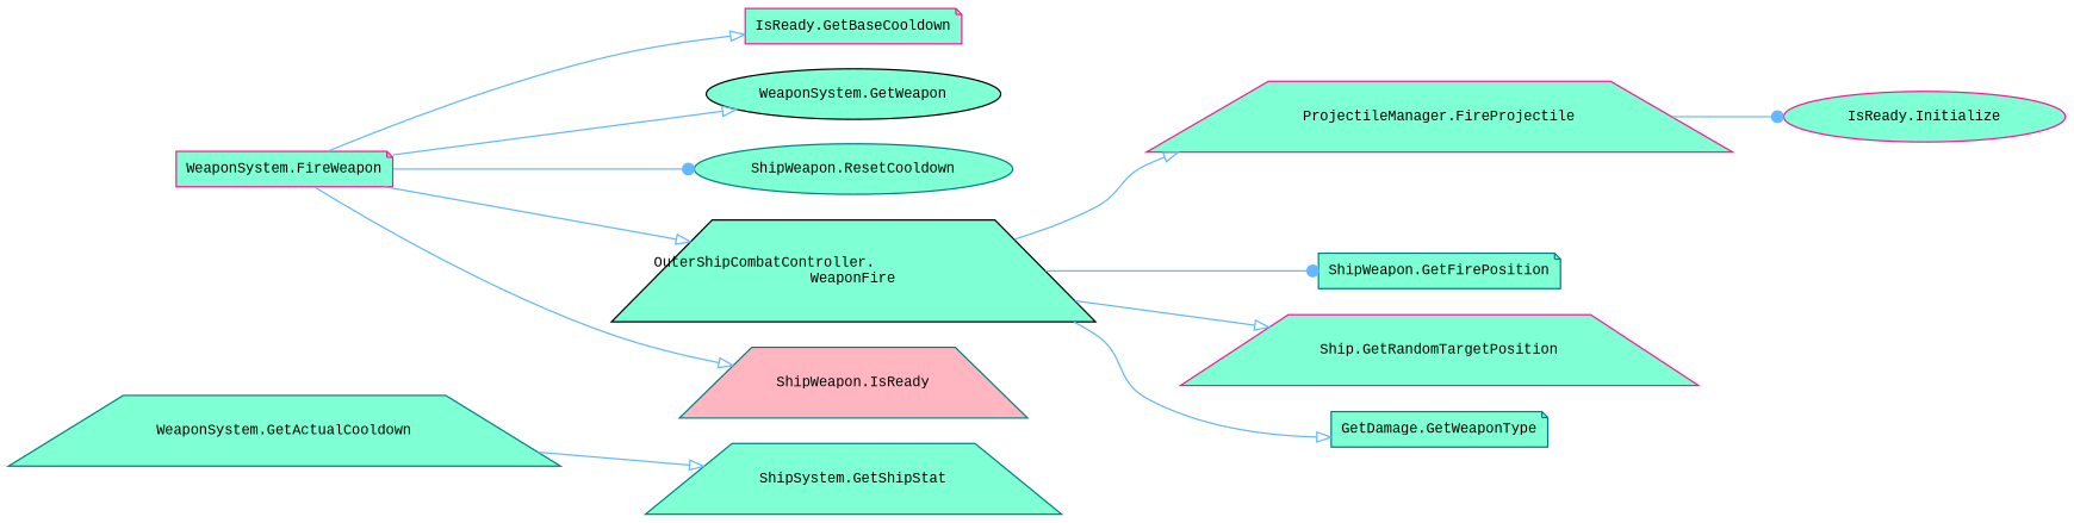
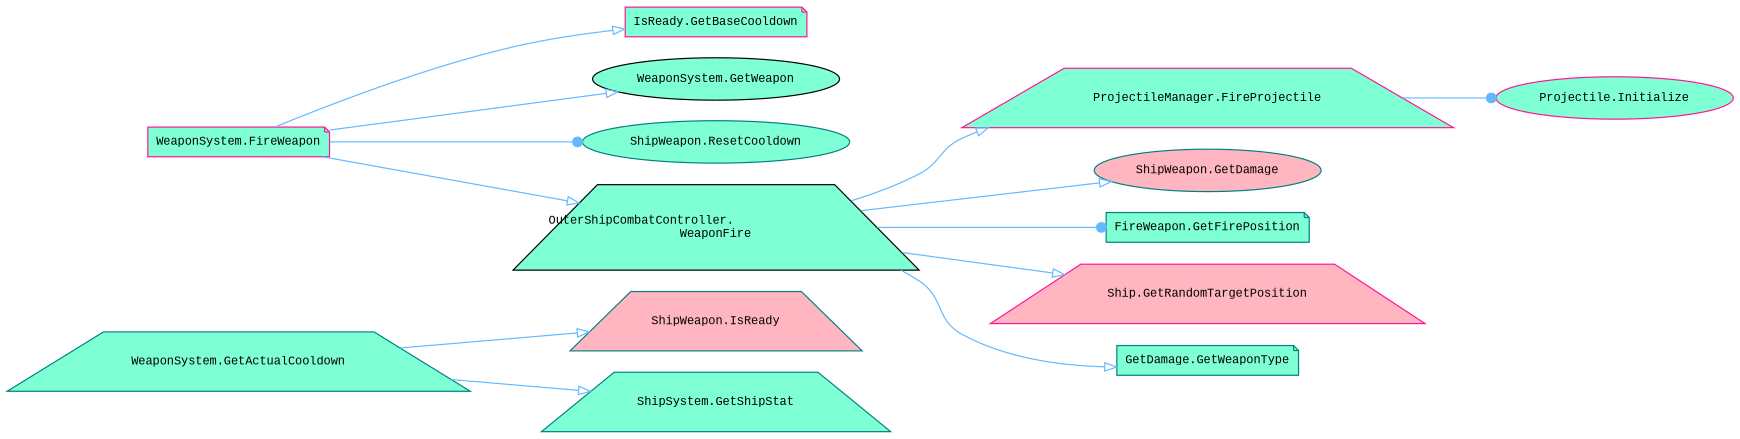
  digraph {
    fontname="Liberation Mono"
    rankdir=LR
    node [color=teal fillcolor=aquamarine fontname="Liberation Mono" fontsize=10 margin=0.1 shape=trapezium style=filled]
    edge [arrowhead=onormal color=steelblue1 fontname="Liberation Mono" fontsize=10 labelfontname=Helvetica labelfontsize=10 style=solid]
    n1 [color=deeppink fontcolor=black height=0.2 label="WeaponSystem.FireWeapon" shape=note width=0.4]
    n2 [color=deeppink height=0.2 label="IsReady.GetBaseCooldown" shape=note width=0.4]
    n3 [color=black height=0.2 label="WeaponSystem.GetWeapon" shape=ellipse width=0.4]
    n4 [fillcolor=lightpink height=0.2 label="ShipWeapon.IsReady" width=0.4]
    n5 [height=0.2 label="ShipWeapon.ResetCooldown" shape=ellipse width=0.4]
    n6 [color=black height=0.2 label="OuterShipCombatController.\lWeaponFire" width=0.4]
    n7 [height=0.2 label="WeaponSystem.GetActualCooldown" width=0.4]
    n8 [height=0.2 label="ShipSystem.GetShipStat" width=0.4]
    n9 [color=deeppink height=0.2 label="ProjectileManager.FireProjectile" width=0.4]
-   n11 [height=0.2 label="ShipWeapon.GetFirePosition" shape=note width=0.4]
-   n12 [color=deeppink height=0.2 label="Ship.GetRandomTargetPosition" width=0.4]
+   n10 [fillcolor=lightpink height=0.2 label="ShipWeapon.GetDamage" shape=ellipse width=0.4]
+   n11 [height=0.2 label="FireWeapon.GetFirePosition" shape=note width=0.4]
+   n12 [color=deeppink fillcolor=lightpink height=0.2 label="Ship.GetRandomTargetPosition" width=0.4]
    n13 [height=0.2 label="GetDamage.GetWeaponType" shape=note width=0.4]
-   n14 [color=deeppink height=0.2 label="IsReady.Initialize" shape=ellipse width=0.4]
+   n14 [color=deeppink height=0.2 label="Projectile.Initialize" shape=ellipse width=0.4]
    n1 -> n2
    n1 -> n3
-   n1 -> n4
+   n7 -> n4
    n1 -> n5 [arrowhead=dot]
    n1 -> n6
    n6 -> n9
+   n6 -> n10
    n6 -> n11 [arrowhead=dot]
    n6 -> n12
    n6 -> n13
    n7 -> n8
    n9 -> n14 [arrowhead=dot]
  }
